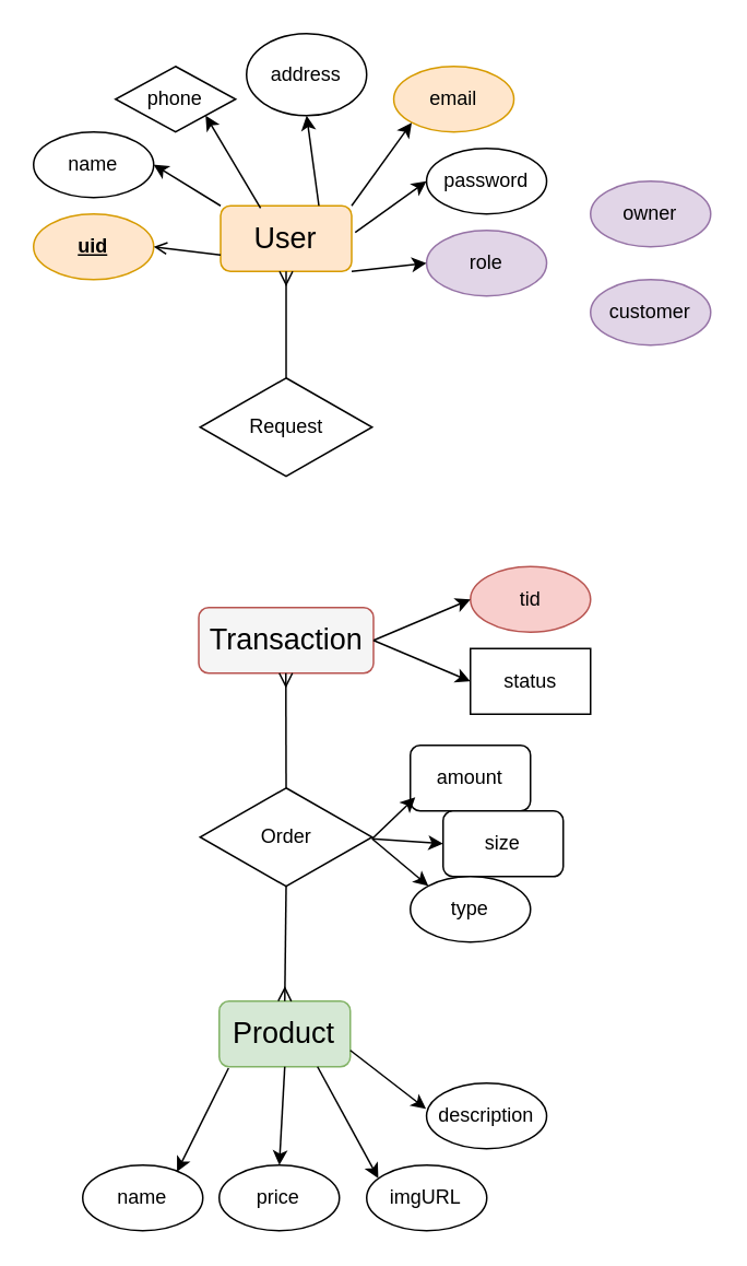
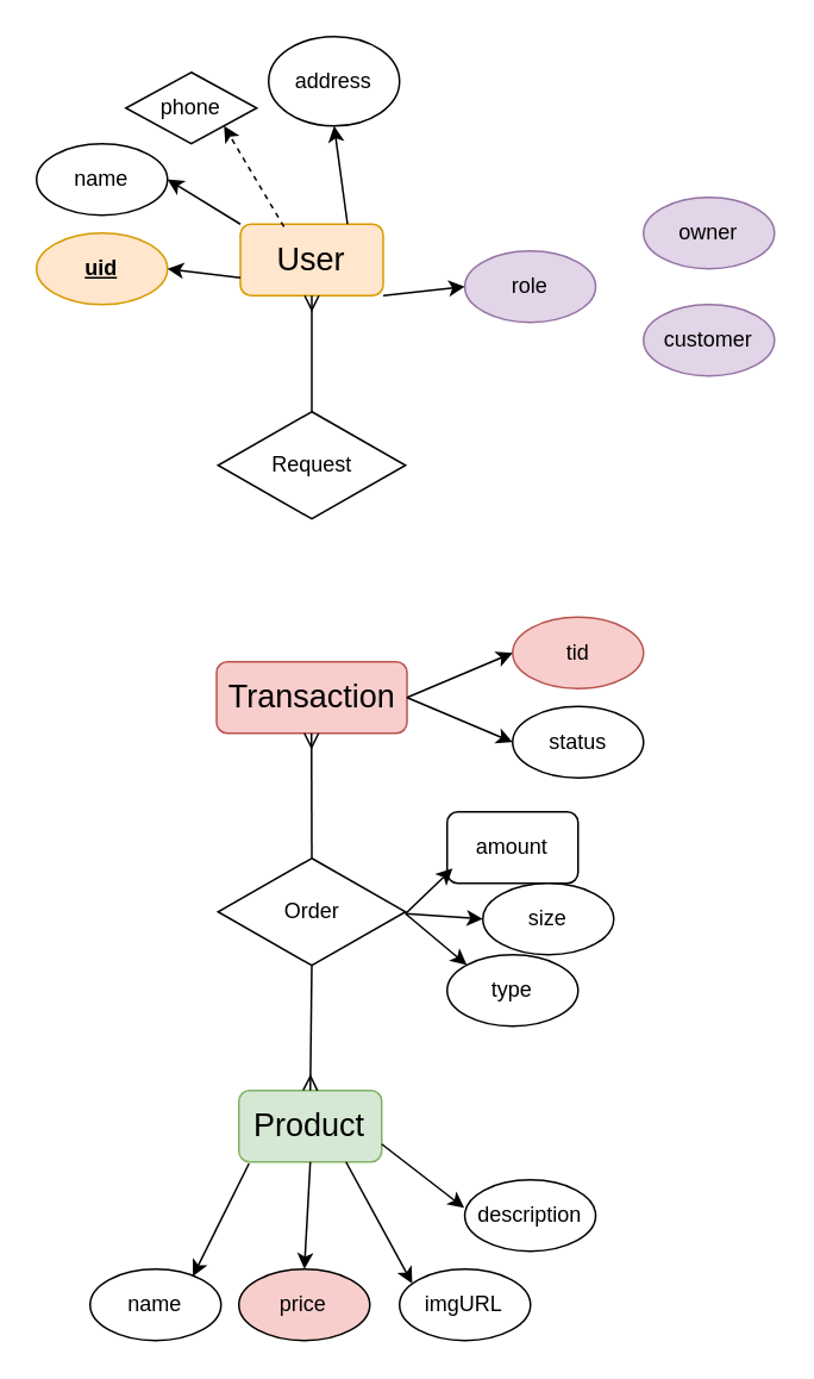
  <mxCell id="0" />
  <mxCell id="1" parent="0" />
  <mxCell id="2" value="User" style="rounded=1;whiteSpace=wrap;html=1;fillColor=#ffe6cc;strokeColor=#d79b00;fontSize=18;" vertex="1" parent="1"><mxGeometry x="134.17" y="125" width="80" height="40" as="geometry" /></mxCell>
  <mxCell id="3" value="name" style="ellipse;whiteSpace=wrap;html=1;" vertex="1" parent="1"><mxGeometry x="20" y="80" width="73.33" height="40" as="geometry" /></mxCell>
  <mxCell id="4" value="phone" style="rhombus;whiteSpace=wrap;html=1;" vertex="1" parent="1"><mxGeometry x="70" y="40" width="73.33" height="40" as="geometry" /></mxCell>
  <mxCell id="5" value="address" style="ellipse;whiteSpace=wrap;html=1;" vertex="1" parent="1"><mxGeometry x="150" y="20" width="73.33" height="50" as="geometry" /></mxCell>
- <mxCell id="6" value="email" style="ellipse;whiteSpace=wrap;html=1;fillColor=#ffe6cc;strokeColor=#d79b00;" vertex="1" parent="1"><mxGeometry x="239.87" y="40" width="73.33" height="40" as="geometry" /></mxCell>
- <mxCell id="7" value="password" style="ellipse;whiteSpace=wrap;html=1;" vertex="1" parent="1"><mxGeometry x="259.87" y="90" width="73.33" height="40" as="geometry" /></mxCell>
- <mxCell id="8" value="" style="endArrow=classic;html=1;rounded=0;entryX=0;entryY=0.5;entryDx=0;entryDy=0;exitX=1.027;exitY=0.407;exitDx=0;exitDy=0;exitPerimeter=0;" edge="1" parent="1" source="2" target="7"><mxGeometry width="50" height="50" relative="1" as="geometry"><mxPoint x="230" y="128.56" as="sourcePoint" /><mxPoint x="279.87" y="150" as="targetPoint" /></mxGeometry></mxCell>
  <mxCell id="9" value="uid" style="ellipse;whiteSpace=wrap;html=1;fillColor=#ffe6cc;strokeColor=#d79b00;fontStyle=5" vertex="1" parent="1"><mxGeometry x="20" y="130" width="73.33" height="40" as="geometry" /></mxCell>
- <mxCell id="10" value="" style="endArrow=classic;html=1;rounded=0;entryX=0;entryY=1;entryDx=0;entryDy=0;exitX=1;exitY=0;exitDx=0;exitDy=0;" edge="1" parent="1" source="2" target="6"><mxGeometry width="50" height="50" relative="1" as="geometry"><mxPoint x="222" y="136" as="sourcePoint" /><mxPoint x="270" y="120" as="targetPoint" /></mxGeometry></mxCell>
  <mxCell id="11" value="" style="endArrow=classic;html=1;rounded=0;entryX=0.5;entryY=1;entryDx=0;entryDy=0;exitX=0.75;exitY=0;exitDx=0;exitDy=0;" edge="1" parent="1" source="2" target="5"><mxGeometry width="50" height="50" relative="1" as="geometry"><mxPoint x="220" y="120" as="sourcePoint" /><mxPoint x="261" y="84" as="targetPoint" /></mxGeometry></mxCell>
- <mxCell id="12" value="" style="endArrow=classic;html=1;rounded=0;entryX=1;entryY=1;entryDx=0;entryDy=0;exitX=0.305;exitY=0.036;exitDx=0;exitDy=0;exitPerimeter=0;" edge="1" parent="1" source="2" target="4"><mxGeometry width="50" height="50" relative="1" as="geometry"><mxPoint x="200" y="120" as="sourcePoint" /><mxPoint x="197" y="70" as="targetPoint" /></mxGeometry></mxCell>
+ <mxCell id="12" value="" style="endArrow=classic;html=1;rounded=0;entryX=1;entryY=1;entryDx=0;entryDy=0;exitX=0.305;exitY=0.036;exitDx=0;exitDy=0;exitPerimeter=0;dashed=1;" edge="1" parent="1" source="2" target="4"><mxGeometry width="50" height="50" relative="1" as="geometry"><mxPoint x="200" y="120" as="sourcePoint" /><mxPoint x="197" y="70" as="targetPoint" /></mxGeometry></mxCell>
  <mxCell id="13" value="" style="endArrow=classic;html=1;rounded=0;entryX=1;entryY=0.5;entryDx=0;entryDy=0;exitX=0;exitY=0;exitDx=0;exitDy=0;" edge="1" parent="1" source="2" target="3"><mxGeometry width="50" height="50" relative="1" as="geometry"><mxPoint x="164" y="121" as="sourcePoint" /><mxPoint x="143" y="84" as="targetPoint" /></mxGeometry></mxCell>
- <mxCell id="14" value="" style="endArrow=open;html=1;rounded=0;entryX=1;entryY=0.5;entryDx=0;entryDy=0;exitX=0;exitY=0.75;exitDx=0;exitDy=0;" edge="1" parent="1" source="2" target="9"><mxGeometry width="50" height="50" relative="1" as="geometry"><mxPoint x="140" y="120" as="sourcePoint" /><mxPoint x="103" y="110" as="targetPoint" /></mxGeometry></mxCell>
+ <mxCell id="14" value="" style="endArrow=classic;html=1;rounded=0;entryX=1;entryY=0.5;entryDx=0;entryDy=0;exitX=0;exitY=0.75;exitDx=0;exitDy=0;" edge="1" parent="1" source="2" target="9"><mxGeometry width="50" height="50" relative="1" as="geometry"><mxPoint x="140" y="120" as="sourcePoint" /><mxPoint x="103" y="110" as="targetPoint" /></mxGeometry></mxCell>
  <mxCell id="15" value="Product" style="rounded=1;whiteSpace=wrap;html=1;fillColor=#d5e8d4;strokeColor=#82b366;fontSize=18;" vertex="1" parent="1"><mxGeometry x="133.34" y="610" width="80" height="40" as="geometry" /></mxCell>
  <mxCell id="16" value="role" style="ellipse;whiteSpace=wrap;html=1;fillColor=#e1d5e7;strokeColor=#9673a6;" vertex="1" parent="1"><mxGeometry x="259.87" y="140" width="73.33" height="40" as="geometry" /></mxCell>
  <mxCell id="17" value="" style="endArrow=classic;html=1;rounded=0;entryX=0;entryY=0.5;entryDx=0;entryDy=0;exitX=1;exitY=1;exitDx=0;exitDy=0;" edge="1" parent="1" source="2" target="16"><mxGeometry width="50" height="50" relative="1" as="geometry"><mxPoint x="222" y="136" as="sourcePoint" /><mxPoint x="270" y="120" as="targetPoint" /></mxGeometry></mxCell>
  <mxCell id="18" value="owner" style="ellipse;whiteSpace=wrap;html=1;fillColor=#e1d5e7;strokeColor=#9673a6;" vertex="1" parent="1"><mxGeometry x="360" y="110" width="73.33" height="40" as="geometry" /></mxCell>
  <mxCell id="19" value="customer" style="ellipse;whiteSpace=wrap;html=1;fillColor=#e1d5e7;strokeColor=#9673a6;" vertex="1" parent="1"><mxGeometry x="360" y="170" width="73.33" height="40" as="geometry" /></mxCell>
  <mxCell id="20" value="name" style="ellipse;whiteSpace=wrap;html=1;" vertex="1" parent="1"><mxGeometry x="50" y="710" width="73.33" height="40" as="geometry" /></mxCell>
  <mxCell id="21" value="" style="endArrow=classic;html=1;rounded=0;entryX=0.785;entryY=0.1;entryDx=0;entryDy=0;exitX=0.071;exitY=1.021;exitDx=0;exitDy=0;exitPerimeter=0;entryPerimeter=0;" edge="1" parent="1" source="15" target="20"><mxGeometry width="50" height="50" relative="1" as="geometry"><mxPoint x="143.34" y="660" as="sourcePoint" /><mxPoint x="116.34" y="676" as="targetPoint" /></mxGeometry></mxCell>
  <mxCell id="22" value="" style="endArrow=classic;html=1;rounded=0;entryX=0.5;entryY=0;entryDx=0;entryDy=0;exitX=0.5;exitY=1;exitDx=0;exitDy=0;" edge="1" target="23" parent="1" source="15"><mxGeometry width="50" height="50" relative="1" as="geometry"><mxPoint x="163.34" y="620" as="sourcePoint" /><mxPoint x="156.34" y="626" as="targetPoint" /></mxGeometry></mxCell>
- <mxCell id="23" value="price" style="ellipse;whiteSpace=wrap;html=1;" vertex="1" parent="1"><mxGeometry x="133.34" y="710" width="73.33" height="40" as="geometry" /></mxCell>
+ <mxCell id="23" value="price" style="ellipse;whiteSpace=wrap;html=1;fillColor=#f8cecc;" vertex="1" parent="1"><mxGeometry x="133.34" y="710" width="73.33" height="40" as="geometry" /></mxCell>
  <mxCell id="24" value="imgURL" style="ellipse;whiteSpace=wrap;html=1;" vertex="1" parent="1"><mxGeometry x="223.33" y="710" width="73.33" height="40" as="geometry" /></mxCell>
  <mxCell id="25" value="" style="endArrow=classic;html=1;rounded=0;entryX=0.097;entryY=0.2;entryDx=0;entryDy=0;exitX=0.75;exitY=1;exitDx=0;exitDy=0;entryPerimeter=0;" edge="1" parent="1" source="15" target="24"><mxGeometry width="50" height="50" relative="1" as="geometry"><mxPoint x="173.34" y="630" as="sourcePoint" /><mxPoint x="135.34" y="590" as="targetPoint" /></mxGeometry></mxCell>
  <mxCell id="26" value="description" style="ellipse;whiteSpace=wrap;html=1;" vertex="1" parent="1"><mxGeometry x="259.87" y="660" width="73.33" height="40" as="geometry" /></mxCell>
  <mxCell id="27" value="" style="endArrow=classic;html=1;rounded=0;entryX=-0.004;entryY=0.393;entryDx=0;entryDy=0;entryPerimeter=0;exitX=1;exitY=0.75;exitDx=0;exitDy=0;" edge="1" parent="1" source="15" target="26"><mxGeometry width="50" height="50" relative="1" as="geometry"><mxPoint x="213.34" y="620" as="sourcePoint" /><mxPoint x="200.34" y="580" as="targetPoint" /></mxGeometry></mxCell>
- <mxCell id="28" value="Transaction" style="rounded=1;whiteSpace=wrap;html=1;fillColor=#f5f5f5;strokeColor=#b85450;fontSize=18;" vertex="1" parent="1"><mxGeometry x="120.84" y="370" width="106.66" height="40" as="geometry" /></mxCell>
+ <mxCell id="28" value="Transaction" style="rounded=1;whiteSpace=wrap;html=1;fillColor=#f8cecc;strokeColor=#b85450;fontSize=18;" vertex="1" parent="1"><mxGeometry x="120.84" y="370" width="106.66" height="40" as="geometry" /></mxCell>
  <mxCell id="29" value="tid" style="ellipse;whiteSpace=wrap;html=1;fillColor=#f8cecc;strokeColor=#b85450;" vertex="1" parent="1"><mxGeometry x="286.67" y="345" width="73.33" height="40" as="geometry" /></mxCell>
  <mxCell id="30" value="amount" style="whiteSpace=wrap;html=1;rounded=1;" vertex="1" parent="1"><mxGeometry x="250" y="454" width="73.33" height="40" as="geometry" /></mxCell>
  <mxCell id="31" value="Order" style="rhombus;whiteSpace=wrap;html=1;" vertex="1" parent="1"><mxGeometry x="121.67" y="480" width="105" height="60" as="geometry" /></mxCell>
- <mxCell id="32" value="size" style="whiteSpace=wrap;html=1;rounded=1;" vertex="1" parent="1"><mxGeometry x="270" y="494" width="73.33" height="40" as="geometry" /></mxCell>
+ <mxCell id="32" value="size" style="ellipse;whiteSpace=wrap;html=1;" vertex="1" parent="1"><mxGeometry x="270" y="494" width="73.33" height="40" as="geometry" /></mxCell>
  <mxCell id="33" value="" style="endArrow=classic;html=1;rounded=0;entryX=0.041;entryY=0.793;entryDx=0;entryDy=0;exitX=1;exitY=0.5;exitDx=0;exitDy=0;entryPerimeter=0;" edge="1" parent="1" target="30"><mxGeometry width="50" height="50" relative="1" as="geometry"><mxPoint x="226.67" y="511" as="sourcePoint" /><mxPoint x="370" y="201" as="targetPoint" /></mxGeometry></mxCell>
  <mxCell id="34" value="" style="endArrow=classic;html=1;rounded=0;entryX=0;entryY=0.5;entryDx=0;entryDy=0;exitX=1;exitY=0.5;exitDx=0;exitDy=0;" edge="1" parent="1" target="32"><mxGeometry width="50" height="50" relative="1" as="geometry"><mxPoint x="226.67" y="511" as="sourcePoint" /><mxPoint x="270" y="501" as="targetPoint" /></mxGeometry></mxCell>
- <mxCell id="35" value="status" style="whiteSpace=wrap;html=1;rounded=0;" vertex="1" parent="1"><mxGeometry x="286.67" y="395" width="73.33" height="40" as="geometry" /></mxCell>
+ <mxCell id="35" value="status" style="ellipse;whiteSpace=wrap;html=1;" vertex="1" parent="1"><mxGeometry x="286.67" y="395" width="73.33" height="40" as="geometry" /></mxCell>
  <mxCell id="36" value="Request" style="rhombus;whiteSpace=wrap;html=1;" vertex="1" parent="1"><mxGeometry x="121.67" y="230" width="105" height="60" as="geometry" /></mxCell>
  <mxCell id="37" value="" style="endArrow=none;html=1;rounded=0;entryX=0.5;entryY=0;entryDx=0;entryDy=0;exitX=0.5;exitY=1;exitDx=0;exitDy=0;startArrow=ERmany;startFill=0;endFill=0;" edge="1" parent="1" source="2" target="36"><mxGeometry width="50" height="50" relative="1" as="geometry"><mxPoint x="204" y="120" as="sourcePoint" /><mxPoint x="197" y="70" as="targetPoint" /></mxGeometry></mxCell>
  <mxCell id="38" value="" style="endArrow=ERmany;html=1;rounded=0;entryX=0.5;entryY=0;entryDx=0;entryDy=0;startArrow=none;startFill=0;endFill=0;exitX=0.5;exitY=1;exitDx=0;exitDy=0;" edge="1" parent="1" source="31" target="15"><mxGeometry width="50" height="50" relative="1" as="geometry"><mxPoint x="173" y="560" as="sourcePoint" /><mxPoint x="184" y="380" as="targetPoint" /></mxGeometry></mxCell>
  <mxCell id="39" value="" style="endArrow=none;html=1;rounded=0;entryX=0.5;entryY=0;entryDx=0;entryDy=0;endFill=0;startArrow=ERmany;startFill=0;" edge="1" parent="1" target="31"><mxGeometry width="50" height="50" relative="1" as="geometry"><mxPoint x="174" y="410" as="sourcePoint" /><mxPoint x="183" y="620" as="targetPoint" /></mxGeometry></mxCell>
  <mxCell id="40" value="" style="endArrow=classic;html=1;rounded=0;entryX=0;entryY=0.5;entryDx=0;entryDy=0;exitX=1;exitY=0.5;exitDx=0;exitDy=0;" edge="1" parent="1" source="28" target="29"><mxGeometry width="50" height="50" relative="1" as="geometry"><mxPoint x="170" y="410" as="sourcePoint" /><mxPoint x="220" y="360" as="targetPoint" /></mxGeometry></mxCell>
  <mxCell id="41" value="" style="endArrow=classic;html=1;rounded=0;entryX=0;entryY=0.5;entryDx=0;entryDy=0;exitX=1;exitY=0.5;exitDx=0;exitDy=0;" edge="1" parent="1" source="28" target="35"><mxGeometry width="50" height="50" relative="1" as="geometry"><mxPoint x="238" y="400" as="sourcePoint" /><mxPoint x="297" y="375" as="targetPoint" /></mxGeometry></mxCell>
  <mxCell id="42" value="type" style="ellipse;whiteSpace=wrap;html=1;" vertex="1" parent="1"><mxGeometry x="250" y="534" width="73.33" height="40" as="geometry" /></mxCell>
  <mxCell id="43" value="" style="endArrow=classic;html=1;rounded=0;entryX=0;entryY=0;entryDx=0;entryDy=0;exitX=1;exitY=0.5;exitDx=0;exitDy=0;" edge="1" parent="1" target="42"><mxGeometry width="50" height="50" relative="1" as="geometry"><mxPoint x="226.67" y="511" as="sourcePoint" /><mxPoint x="270" y="531" as="targetPoint" /></mxGeometry></mxCell>
